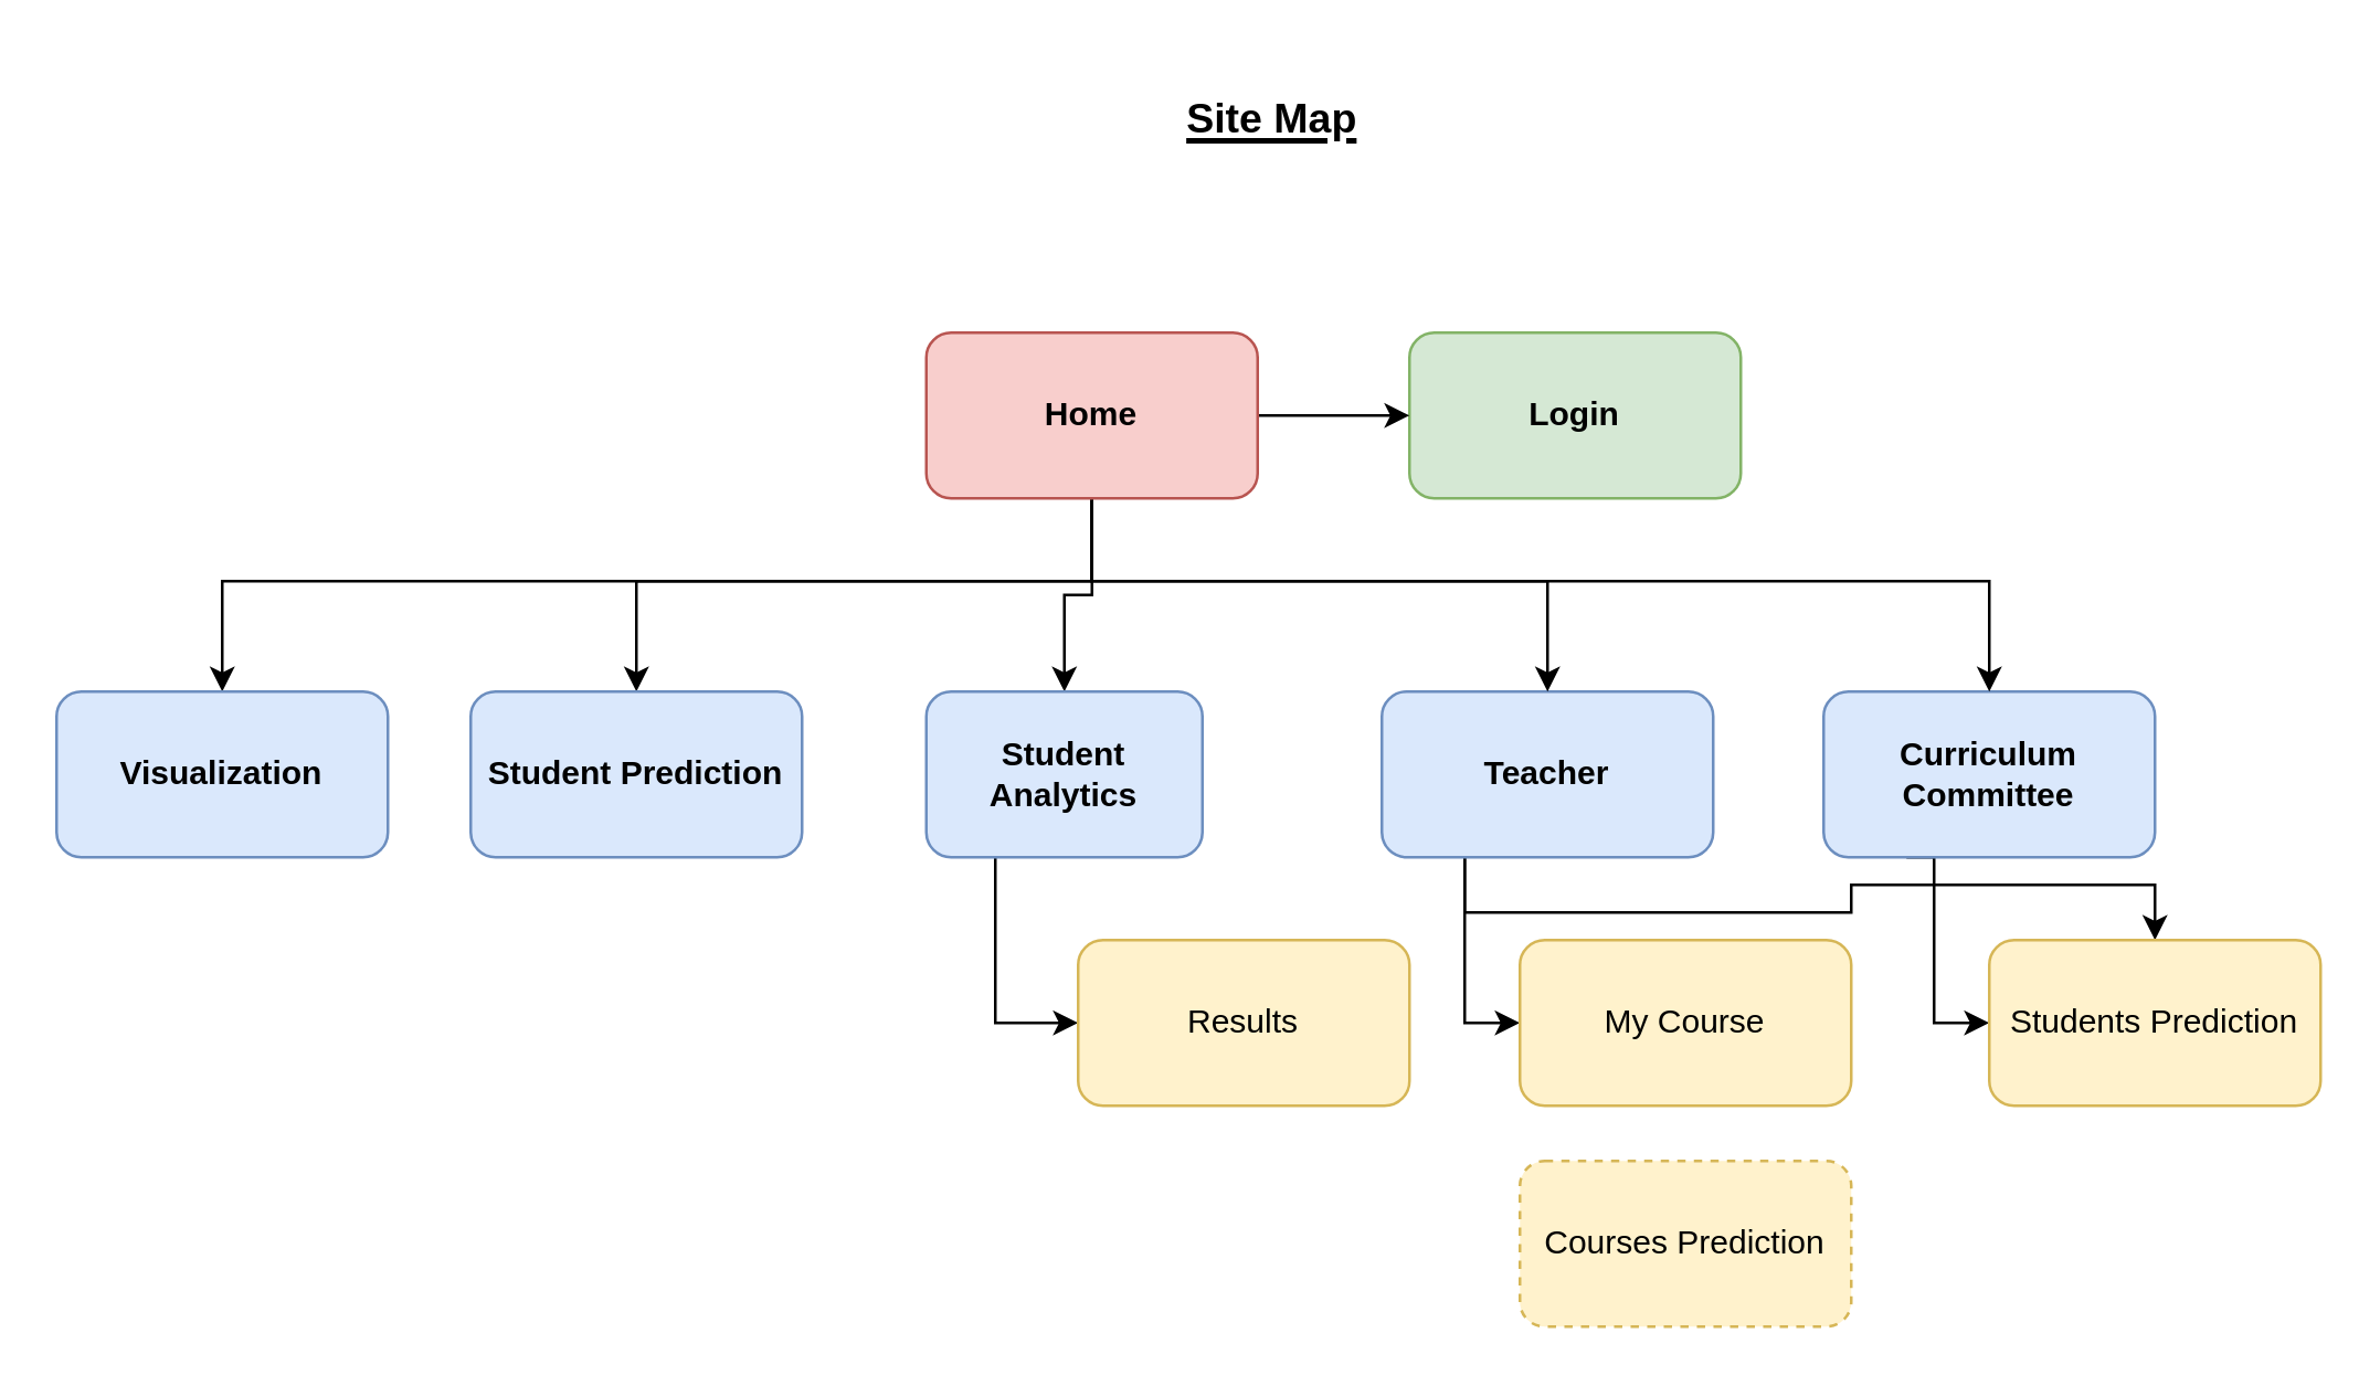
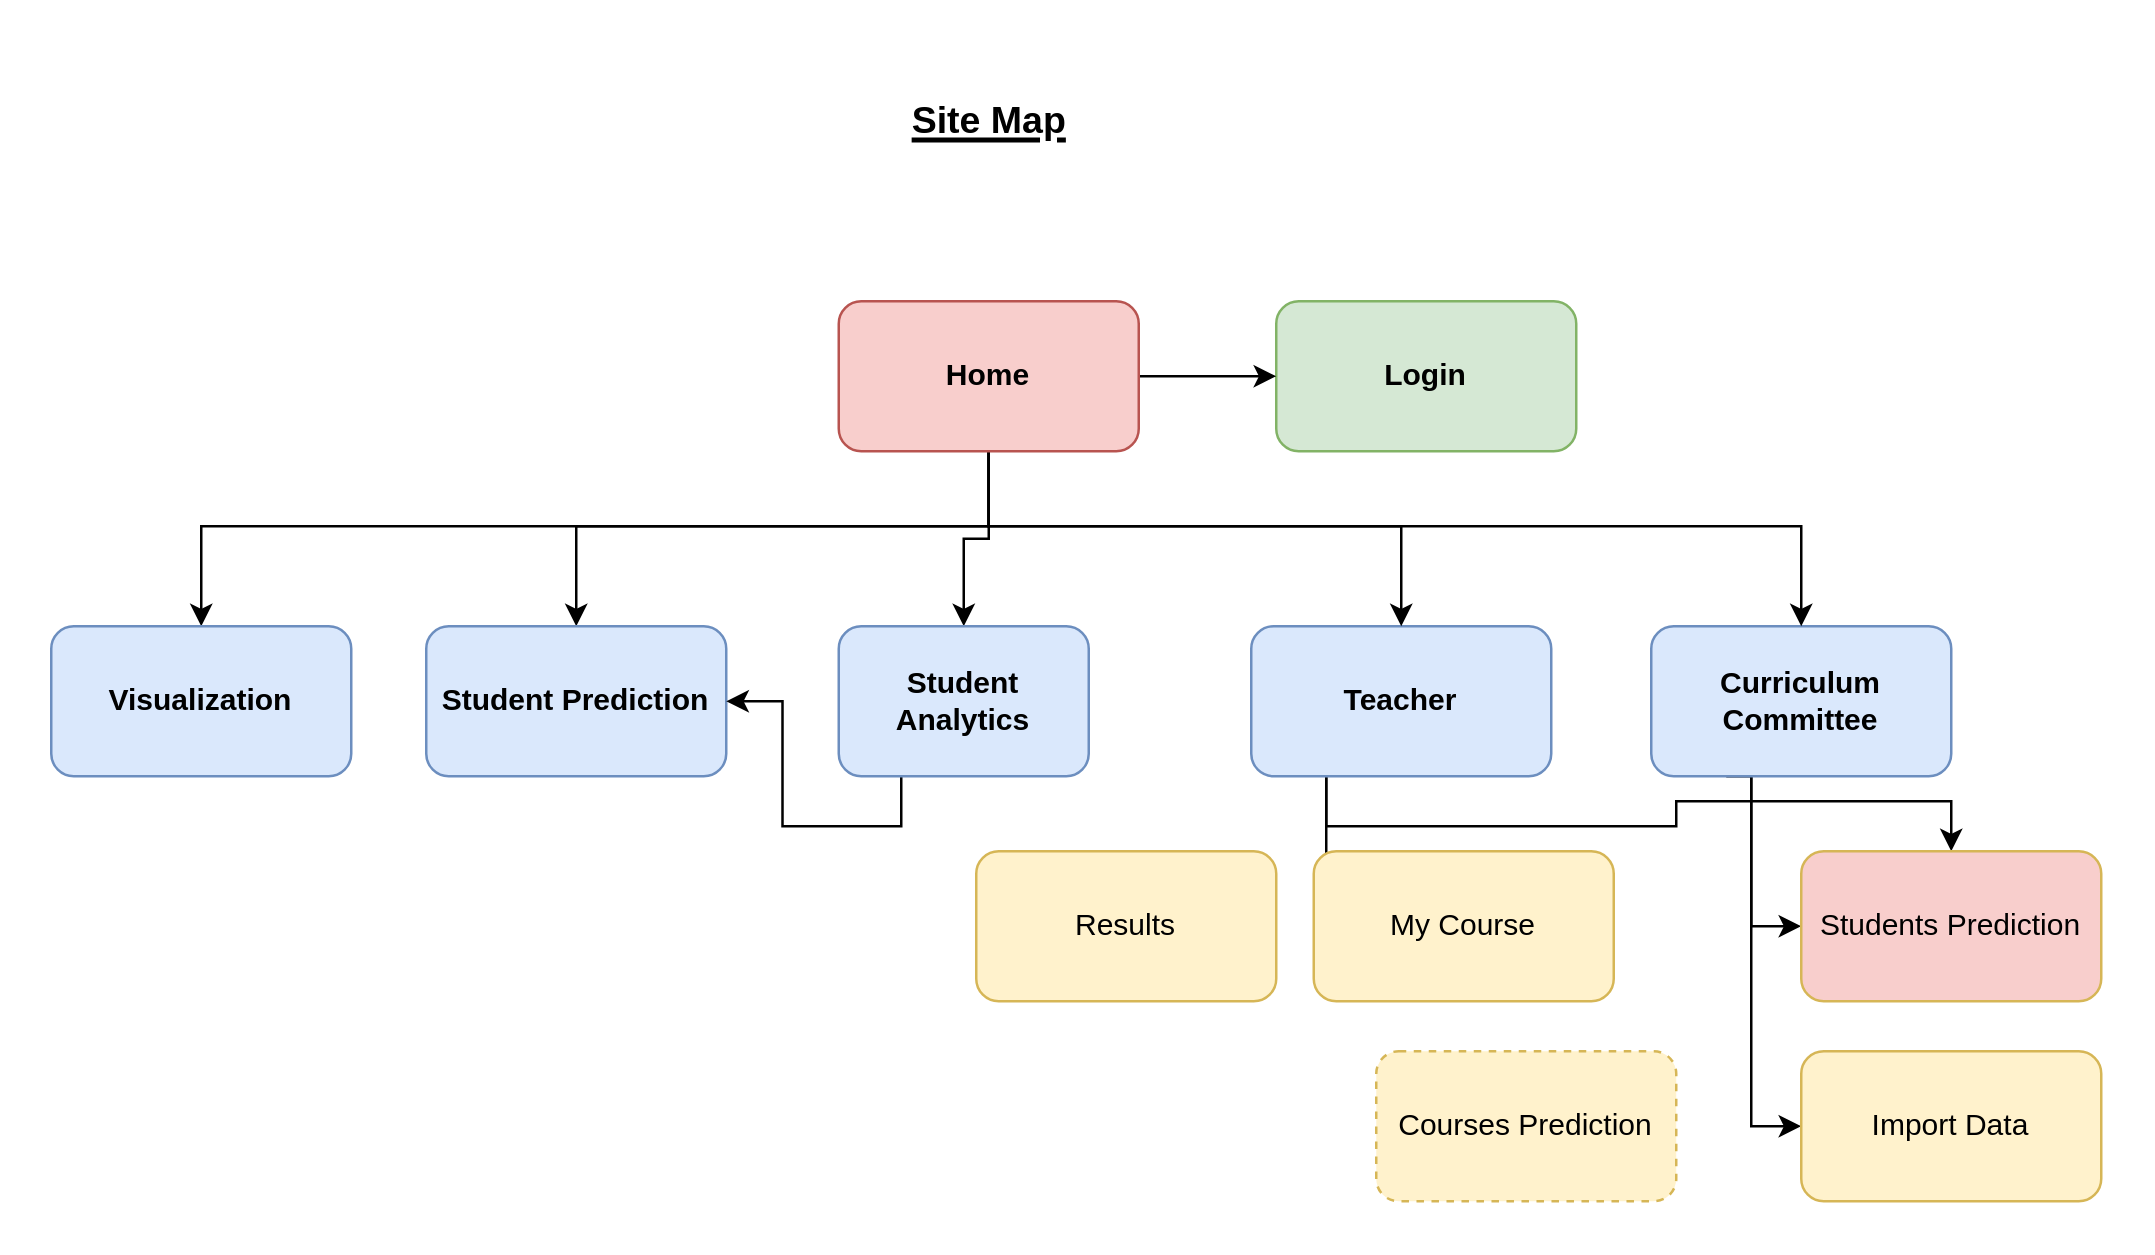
  <mxCell id="0" />
  <mxCell id="1" parent="0" />
  <mxCell id="2" value="&lt;b&gt;Login&lt;/b&gt;" style="rounded=1;whiteSpace=wrap;html=1;fillColor=#d5e8d4;strokeColor=#82b366;" parent="1" vertex="1"><mxGeometry x="510" y="120" width="120" height="60" as="geometry" /></mxCell>
- <mxCell id="3" value="&lt;h1&gt;&lt;font style=&quot;font-size: 15px&quot;&gt;Site Map&lt;/font&gt;&lt;/h1&gt;" style="text;html=1;align=center;verticalAlign=middle;resizable=0;points=[];autosize=1;strokeColor=none;fillColor=none;fontStyle=4" parent="1" vertex="1"><mxGeometry x="420" y="15" width="80" height="50" as="geometry" /></mxCell>
+ <mxCell id="3" value="&lt;h1&gt;&lt;font style=&quot;font-size: 15px&quot;&gt;Site Map&lt;/font&gt;&lt;/h1&gt;" style="text;html=1;align=center;verticalAlign=middle;resizable=0;points=[];autosize=1;strokeColor=none;fillColor=none;fontStyle=4" parent="1" vertex="1"><mxGeometry x="355" y="20" width="80" height="50" as="geometry" /></mxCell>
  <mxCell id="4" style="edgeStyle=orthogonalEdgeStyle;rounded=0;orthogonalLoop=1;jettySize=auto;html=1;exitX=0.25;exitY=1;exitDx=0;exitDy=0;fontSize=12;entryX=0;entryY=0.5;entryDx=0;entryDy=0;" parent="1" source="6" target="17" edge="1"><mxGeometry relative="1" as="geometry"><mxPoint x="294.167" y="370" as="targetPoint" /><Array as="points"><mxPoint x="530" y="370" /></Array></mxGeometry></mxCell>
  <mxCell id="5" style="edgeStyle=orthogonalEdgeStyle;rounded=0;orthogonalLoop=1;jettySize=auto;html=1;exitX=0.25;exitY=1;exitDx=0;exitDy=0;" edge="1" parent="1" source="6" target="18"><mxGeometry relative="1" as="geometry" /></mxCell>
  <mxCell id="6" value="&lt;b&gt;Teacher&lt;/b&gt;" style="rounded=1;whiteSpace=wrap;html=1;fillColor=#dae8fc;strokeColor=#6c8ebf;" parent="1" vertex="1"><mxGeometry x="500" y="250" width="120" height="60" as="geometry" /></mxCell>
  <mxCell id="7" style="edgeStyle=orthogonalEdgeStyle;rounded=0;orthogonalLoop=1;jettySize=auto;html=1;exitX=0.25;exitY=1;exitDx=0;exitDy=0;entryX=0;entryY=0.5;entryDx=0;entryDy=0;fontSize=12;" parent="1" source="9" target="18" edge="1"><mxGeometry relative="1" as="geometry"><Array as="points"><mxPoint x="700" y="370" /></Array></mxGeometry></mxCell>
+ <mxCell id="8" style="edgeStyle=orthogonalEdgeStyle;rounded=0;orthogonalLoop=1;jettySize=auto;html=1;entryX=0;entryY=0.5;entryDx=0;entryDy=0;fontSize=12;" parent="1" source="9" target="19" edge="1"><mxGeometry relative="1" as="geometry"><Array as="points"><mxPoint x="700" y="450" /></Array></mxGeometry></mxCell>
  <mxCell id="9" value="&lt;b&gt;Curriculum Committee&lt;/b&gt;" style="rounded=1;whiteSpace=wrap;html=1;fillColor=#dae8fc;strokeColor=#6c8ebf;" parent="1" vertex="1"><mxGeometry x="660" y="250" width="120" height="60" as="geometry" /></mxCell>
  <mxCell id="10" style="edgeStyle=orthogonalEdgeStyle;rounded=0;orthogonalLoop=1;jettySize=auto;html=1;entryX=0;entryY=0.5;entryDx=0;entryDy=0;fontSize=15;exitX=1;exitY=0.5;exitDx=0;exitDy=0;" parent="1" source="16" target="2" edge="1"><mxGeometry relative="1" as="geometry"><mxPoint x="360" y="180" as="sourcePoint" /><Array as="points" /></mxGeometry></mxCell>
  <mxCell id="11" style="edgeStyle=orthogonalEdgeStyle;rounded=0;orthogonalLoop=1;jettySize=auto;html=1;exitX=0.5;exitY=1;exitDx=0;exitDy=0;entryX=0.5;entryY=0;entryDx=0;entryDy=0;fontSize=15;" parent="1" source="16" target="6" edge="1"><mxGeometry relative="1" as="geometry"><Array as="points"><mxPoint x="395" y="210" /><mxPoint x="560" y="210" /></Array></mxGeometry></mxCell>
  <mxCell id="12" style="edgeStyle=orthogonalEdgeStyle;rounded=0;orthogonalLoop=1;jettySize=auto;html=1;exitX=0.5;exitY=1;exitDx=0;exitDy=0;entryX=0.5;entryY=0;entryDx=0;entryDy=0;fontSize=15;" parent="1" source="16" target="9" edge="1"><mxGeometry relative="1" as="geometry"><Array as="points"><mxPoint x="395" y="210" /><mxPoint x="720" y="210" /></Array></mxGeometry></mxCell>
  <mxCell id="13" style="edgeStyle=orthogonalEdgeStyle;rounded=0;orthogonalLoop=1;jettySize=auto;html=1;exitX=0.5;exitY=1;exitDx=0;exitDy=0;entryX=0.5;entryY=0;entryDx=0;entryDy=0;" edge="1" parent="1" source="16" target="20"><mxGeometry relative="1" as="geometry"><Array as="points"><mxPoint x="395" y="210" /><mxPoint x="80" y="210" /></Array></mxGeometry></mxCell>
  <mxCell id="14" style="edgeStyle=orthogonalEdgeStyle;rounded=0;orthogonalLoop=1;jettySize=auto;html=1;exitX=0.5;exitY=1;exitDx=0;exitDy=0;entryX=0.5;entryY=0;entryDx=0;entryDy=0;" edge="1" parent="1" source="16" target="23"><mxGeometry relative="1" as="geometry" /></mxCell>
  <mxCell id="15" style="edgeStyle=orthogonalEdgeStyle;rounded=0;orthogonalLoop=1;jettySize=auto;html=1;exitX=0.5;exitY=1;exitDx=0;exitDy=0;entryX=0.5;entryY=0;entryDx=0;entryDy=0;" edge="1" parent="1" source="16" target="21"><mxGeometry relative="1" as="geometry"><Array as="points"><mxPoint x="395" y="210" /><mxPoint x="230" y="210" /></Array></mxGeometry></mxCell>
  <mxCell id="16" value="&lt;b&gt;&lt;font style=&quot;font-size: 12px&quot;&gt;Home&lt;/font&gt;&lt;/b&gt;" style="rounded=1;whiteSpace=wrap;html=1;fillColor=#f8cecc;strokeColor=#b85450;" parent="1" vertex="1"><mxGeometry x="335" y="120" width="120" height="60" as="geometry" /></mxCell>
- <mxCell id="17" value="My Course" style="rounded=1;whiteSpace=wrap;html=1;fillColor=#fff2cc;strokeColor=#d6b656;" parent="1" vertex="1"><mxGeometry x="550" y="340" width="120" height="60" as="geometry" /></mxCell>
- <mxCell id="18" value="&lt;span&gt;&lt;/span&gt;&lt;span&gt;&lt;/span&gt;&lt;span&gt;Students Prediction &lt;/span&gt;" style="rounded=1;whiteSpace=wrap;html=1;fillColor=#fff2cc;strokeColor=#d6b656;" parent="1" vertex="1"><mxGeometry x="720" y="340" width="120" height="60" as="geometry" /></mxCell>
+ <mxCell id="17" value="My Course" style="rounded=1;whiteSpace=wrap;html=1;fillColor=#fff2cc;strokeColor=#d6b656;" parent="1" vertex="1"><mxGeometry x="525" y="340" width="120" height="60" as="geometry" /></mxCell>
+ <mxCell id="18" value="&lt;span&gt;&lt;/span&gt;&lt;span&gt;&lt;/span&gt;&lt;span&gt;Students Prediction &lt;/span&gt;" style="rounded=1;whiteSpace=wrap;html=1;fillColor=#f8cecc;strokeColor=#d6b656;" parent="1" vertex="1"><mxGeometry x="720" y="340" width="120" height="60" as="geometry" /></mxCell>
+ <mxCell id="19" value="&lt;span&gt;&lt;/span&gt;&lt;span&gt;&lt;/span&gt;&lt;span&gt;Import Data&lt;/span&gt;" style="rounded=1;whiteSpace=wrap;html=1;fillColor=#fff2cc;strokeColor=#d6b656;" parent="1" vertex="1"><mxGeometry x="720" y="420" width="120" height="60" as="geometry" /></mxCell>
  <mxCell id="20" value="&lt;b&gt;Visualization&lt;/b&gt;" style="rounded=1;whiteSpace=wrap;html=1;fillColor=#dae8fc;strokeColor=#6c8ebf;" vertex="1" parent="1"><mxGeometry x="20" y="250" width="120" height="60" as="geometry" /></mxCell>
  <mxCell id="21" value="&lt;b&gt;Student Prediction&lt;/b&gt;" style="rounded=1;whiteSpace=wrap;html=1;fillColor=#dae8fc;strokeColor=#6c8ebf;" vertex="1" parent="1"><mxGeometry x="170" y="250" width="120" height="60" as="geometry" /></mxCell>
- <mxCell id="22" style="edgeStyle=orthogonalEdgeStyle;rounded=0;orthogonalLoop=1;jettySize=auto;html=1;exitX=0.25;exitY=1;exitDx=0;exitDy=0;entryX=0;entryY=0.5;entryDx=0;entryDy=0;" edge="1" parent="1" source="23" target="24"><mxGeometry relative="1" as="geometry" /></mxCell>
+ <mxCell id="22" style="edgeStyle=orthogonalEdgeStyle;rounded=0;orthogonalLoop=1;jettySize=auto;html=1;exitX=0.25;exitY=1;exitDx=0;exitDy=0;" edge="1" parent="1" source="23" target="21"><mxGeometry relative="1" as="geometry" /></mxCell>
  <mxCell id="23" value="&lt;b&gt;Student Analytics&lt;/b&gt;" style="rounded=1;whiteSpace=wrap;html=1;fillColor=#dae8fc;strokeColor=#6c8ebf;" vertex="1" parent="1"><mxGeometry x="335" y="250" width="100" height="60" as="geometry" /></mxCell>
  <mxCell id="24" value="Results" style="rounded=1;whiteSpace=wrap;html=1;fillColor=#fff2cc;strokeColor=#d6b656;" vertex="1" parent="1"><mxGeometry x="390" y="340" width="120" height="60" as="geometry" /></mxCell>
  <mxCell id="25" value="Courses Prediction" style="rounded=1;whiteSpace=wrap;html=1;fillColor=#fff2cc;strokeColor=#d6b656;dashed=1;" vertex="1" parent="1"><mxGeometry x="550" y="420" width="120" height="60" as="geometry" /></mxCell>
